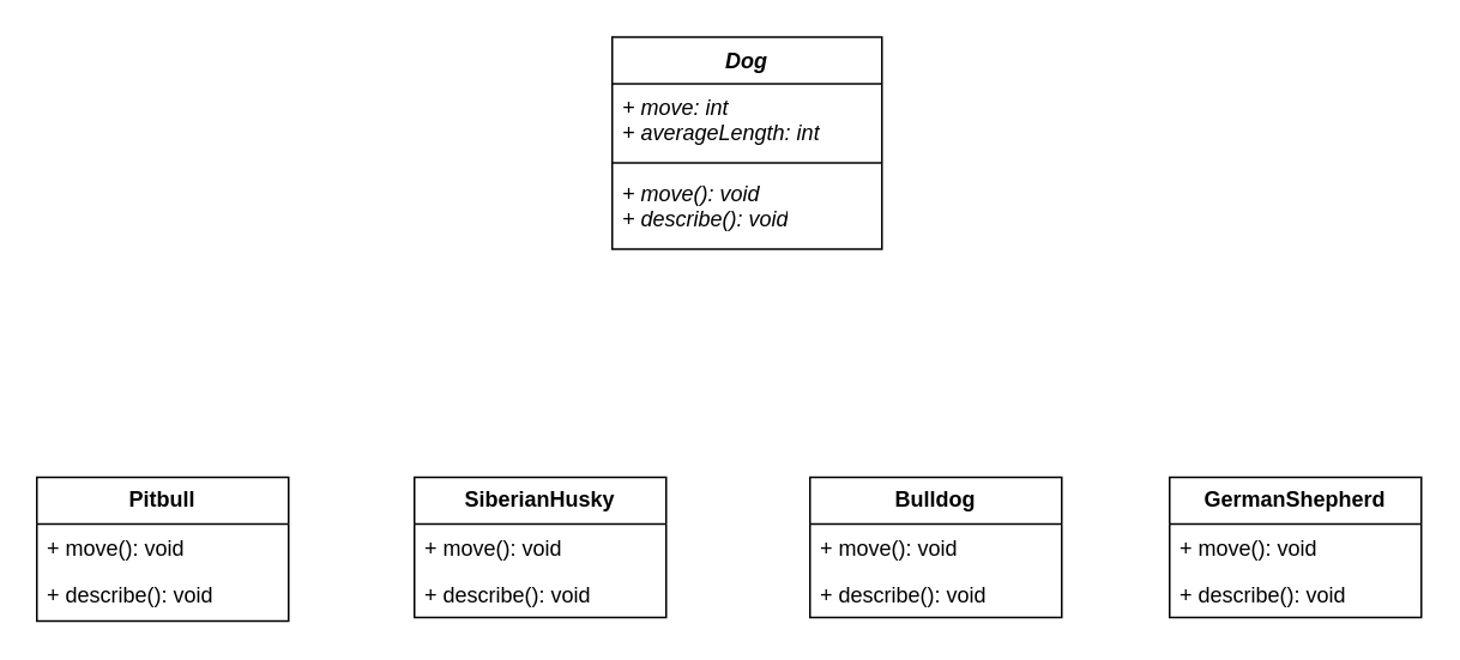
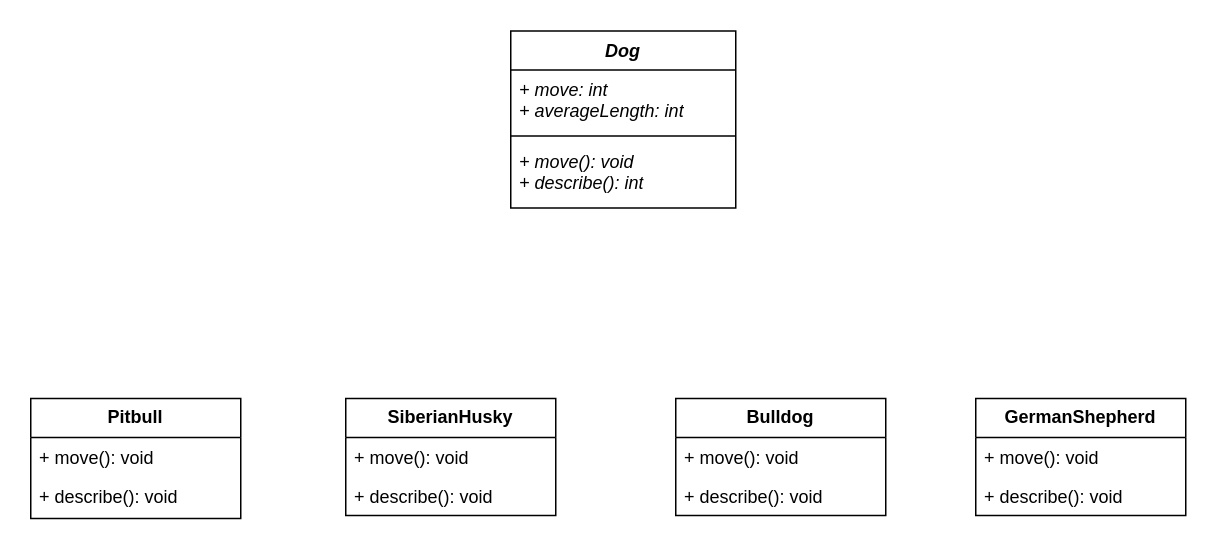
  <mxCell id="0" />
  <mxCell id="1" parent="0" />
  <mxCell id="2" value="&lt;i&gt;Dog&lt;/i&gt;" style="swimlane;fontStyle=1;align=center;verticalAlign=top;childLayout=stackLayout;horizontal=1;startSize=26;horizontalStack=0;resizeParent=1;resizeParentMax=0;resizeLast=0;collapsible=1;marginBottom=0;whiteSpace=wrap;html=1;" vertex="1" parent="1"><mxGeometry x="340" y="20" width="150" height="118" as="geometry" /></mxCell>
  <mxCell id="3" value="&lt;i&gt;+ move: int&lt;br&gt;+ averageLength: int&lt;/i&gt;" style="text;strokeColor=none;fillColor=none;align=left;verticalAlign=top;spacingLeft=4;spacingRight=4;overflow=hidden;rotatable=0;points=[[0,0.5],[1,0.5]];portConstraint=eastwest;whiteSpace=wrap;html=1;" vertex="1" parent="2"><mxGeometry y="26" width="150" height="40" as="geometry" /></mxCell>
  <mxCell id="4" value="" style="line;strokeWidth=1;fillColor=none;align=left;verticalAlign=middle;spacingTop=-1;spacingLeft=3;spacingRight=3;rotatable=0;labelPosition=right;points=[];portConstraint=eastwest;strokeColor=inherit;" vertex="1" parent="2"><mxGeometry y="66" width="150" height="8" as="geometry" /></mxCell>
- <mxCell id="5" value="&lt;i&gt;+ move(): void&lt;br&gt;+ describe(): void&lt;/i&gt;" style="text;strokeColor=none;fillColor=none;align=left;verticalAlign=top;spacingLeft=4;spacingRight=4;overflow=hidden;rotatable=0;points=[[0,0.5],[1,0.5]];portConstraint=eastwest;whiteSpace=wrap;html=1;" vertex="1" parent="2"><mxGeometry y="74" width="150" height="44" as="geometry" /></mxCell>
+ <mxCell id="5" value="&lt;i&gt;+ move(): void&lt;br&gt;+ describe(): int&lt;/i&gt;" style="text;strokeColor=none;fillColor=none;align=left;verticalAlign=top;spacingLeft=4;spacingRight=4;overflow=hidden;rotatable=0;points=[[0,0.5],[1,0.5]];portConstraint=eastwest;whiteSpace=wrap;html=1;" vertex="1" parent="2"><mxGeometry y="74" width="150" height="44" as="geometry" /></mxCell>
  <mxCell id="6" value="&lt;b&gt;Pitbull&lt;/b&gt;" style="swimlane;fontStyle=0;childLayout=stackLayout;horizontal=1;startSize=26;fillColor=none;horizontalStack=0;resizeParent=1;resizeParentMax=0;resizeLast=0;collapsible=1;marginBottom=0;whiteSpace=wrap;html=1;" vertex="1" parent="1"><mxGeometry x="20" y="265" width="140" height="80" as="geometry" /></mxCell>
  <mxCell id="7" value="+ move(): void" style="text;strokeColor=none;fillColor=none;align=left;verticalAlign=top;spacingLeft=4;spacingRight=4;overflow=hidden;rotatable=0;points=[[0,0.5],[1,0.5]];portConstraint=eastwest;whiteSpace=wrap;html=1;" vertex="1" parent="6"><mxGeometry y="26" width="140" height="26" as="geometry" /></mxCell>
  <mxCell id="8" value="+ describe(): void" style="text;strokeColor=none;fillColor=none;align=left;verticalAlign=top;spacingLeft=4;spacingRight=4;overflow=hidden;rotatable=0;points=[[0,0.5],[1,0.5]];portConstraint=eastwest;whiteSpace=wrap;html=1;" vertex="1" parent="6"><mxGeometry y="52" width="140" height="28" as="geometry" /></mxCell>
  <mxCell id="9" value="&lt;b&gt;GermanShepherd&lt;/b&gt;" style="swimlane;fontStyle=0;childLayout=stackLayout;horizontal=1;startSize=26;fillColor=none;horizontalStack=0;resizeParent=1;resizeParentMax=0;resizeLast=0;collapsible=1;marginBottom=0;whiteSpace=wrap;html=1;" vertex="1" parent="1"><mxGeometry x="650" y="265" width="140" height="78" as="geometry" /></mxCell>
  <mxCell id="10" value="+ move(): void" style="text;strokeColor=none;fillColor=none;align=left;verticalAlign=top;spacingLeft=4;spacingRight=4;overflow=hidden;rotatable=0;points=[[0,0.5],[1,0.5]];portConstraint=eastwest;whiteSpace=wrap;html=1;" vertex="1" parent="9"><mxGeometry y="26" width="140" height="26" as="geometry" /></mxCell>
  <mxCell id="11" value="+ describe(): void" style="text;strokeColor=none;fillColor=none;align=left;verticalAlign=top;spacingLeft=4;spacingRight=4;overflow=hidden;rotatable=0;points=[[0,0.5],[1,0.5]];portConstraint=eastwest;whiteSpace=wrap;html=1;" vertex="1" parent="9"><mxGeometry y="52" width="140" height="26" as="geometry" /></mxCell>
  <mxCell id="12" value="&lt;b&gt;SiberianHusky&lt;/b&gt;" style="swimlane;fontStyle=0;childLayout=stackLayout;horizontal=1;startSize=26;fillColor=none;horizontalStack=0;resizeParent=1;resizeParentMax=0;resizeLast=0;collapsible=1;marginBottom=0;whiteSpace=wrap;html=1;" vertex="1" parent="1"><mxGeometry x="230" y="265" width="140" height="78" as="geometry" /></mxCell>
  <mxCell id="13" value="+ move(): void" style="text;strokeColor=none;fillColor=none;align=left;verticalAlign=top;spacingLeft=4;spacingRight=4;overflow=hidden;rotatable=0;points=[[0,0.5],[1,0.5]];portConstraint=eastwest;whiteSpace=wrap;html=1;" vertex="1" parent="12"><mxGeometry y="26" width="140" height="26" as="geometry" /></mxCell>
  <mxCell id="14" value="+ describe(): void" style="text;strokeColor=none;fillColor=none;align=left;verticalAlign=top;spacingLeft=4;spacingRight=4;overflow=hidden;rotatable=0;points=[[0,0.5],[1,0.5]];portConstraint=eastwest;whiteSpace=wrap;html=1;" vertex="1" parent="12"><mxGeometry y="52" width="140" height="26" as="geometry" /></mxCell>
  <mxCell id="15" value="&lt;b&gt;Bulldog&lt;/b&gt;" style="swimlane;fontStyle=0;childLayout=stackLayout;horizontal=1;startSize=26;fillColor=none;horizontalStack=0;resizeParent=1;resizeParentMax=0;resizeLast=0;collapsible=1;marginBottom=0;whiteSpace=wrap;html=1;" vertex="1" parent="1"><mxGeometry x="450" y="265" width="140" height="78" as="geometry" /></mxCell>
  <mxCell id="16" value="+ move(): void" style="text;strokeColor=none;fillColor=none;align=left;verticalAlign=top;spacingLeft=4;spacingRight=4;overflow=hidden;rotatable=0;points=[[0,0.5],[1,0.5]];portConstraint=eastwest;whiteSpace=wrap;html=1;" vertex="1" parent="15"><mxGeometry y="26" width="140" height="26" as="geometry" /></mxCell>
  <mxCell id="17" value="+ describe(): void" style="text;strokeColor=none;fillColor=none;align=left;verticalAlign=top;spacingLeft=4;spacingRight=4;overflow=hidden;rotatable=0;points=[[0,0.5],[1,0.5]];portConstraint=eastwest;whiteSpace=wrap;html=1;" vertex="1" parent="15"><mxGeometry y="52" width="140" height="26" as="geometry" /></mxCell>
